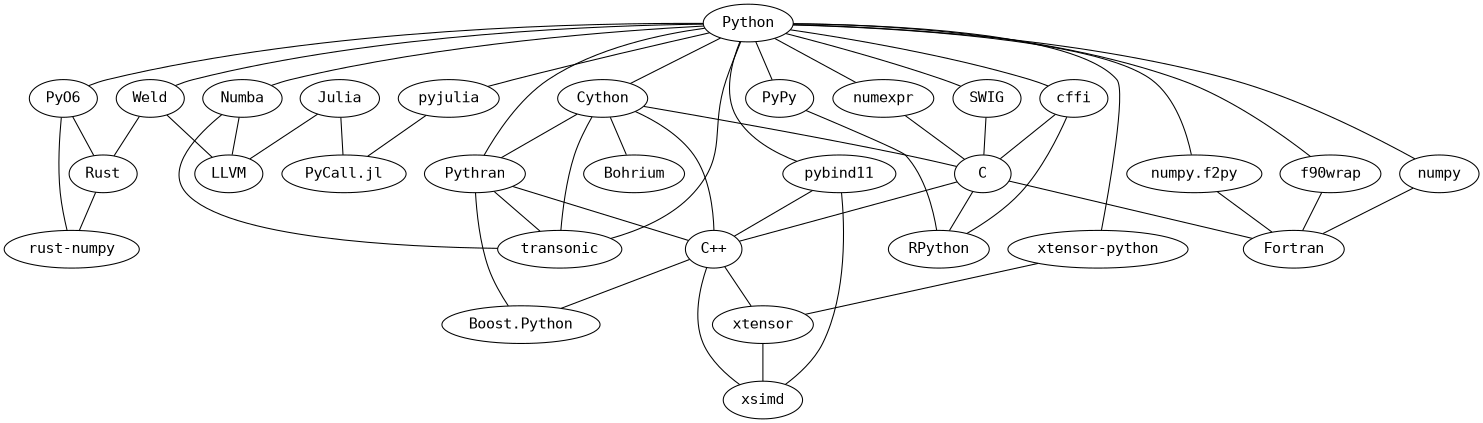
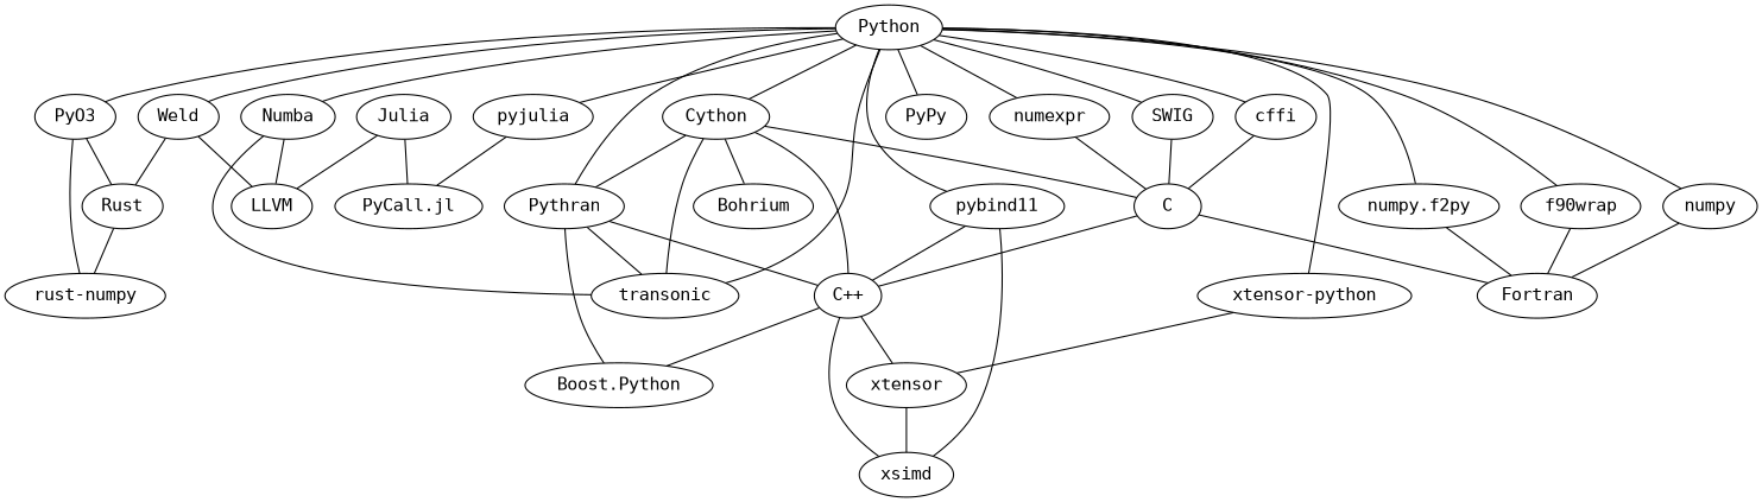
  strict graph {
    fontname="DejaVu Sans Mono"
    node [fontname="DejaVu Sans Mono" value=skyblue]
    edge [fontname="DejaVu Sans Mono"]
    Python
    Cython
    Pythran
    Numba
    "numpy.f2py"
    "xtensor-python" [value=pink]
-   PyO3 [value=goldenrod label=PyO6]
+   PyO3 [value=goldenrod]
    Weld [value=goldenrod]
    PyPy
    pyjulia
    transonic
    f90wrap
    n13 [label=numpy]
    SWIG [value=pink]
    cffi
    numexpr
    pybind11
    C [value=pink]
    "C++" [value=pink]
    Bohrium [value=pink]
    "Boost.Python" [value=pink]
    LLVM [value=slategrey]
    Fortran [value=purple]
    xtensor [value=pink]
    Rust [value=goldenrod]
    "rust-numpy" [value=goldenrod]
-   RPython
    "PyCall.jl" [value=forestgreen]
    xsimd [value=pink]
    Julia [value=forestgreen]
    Python -- Cython
    Python -- Pythran
    Python -- Numba
    Python -- "numpy.f2py"
    Python -- "xtensor-python"
    Python -- PyO3
    Python -- Weld
    Python -- PyPy
    Python -- pyjulia
    Python -- transonic
    Python -- f90wrap
    Python -- n13
    Python -- SWIG
    Python -- cffi
    Python -- numexpr
    Python -- pybind11
    Cython -- Pythran
    Cython -- transonic
    Cython -- C
    Cython -- "C++"
    Cython -- Bohrium
    Pythran -- transonic
    Pythran -- "C++"
    Pythran -- "Boost.Python"
    Numba -- transonic
    Numba -- LLVM
    "numpy.f2py" -- Fortran
    "xtensor-python" -- xtensor
    PyO3 -- Rust
    PyO3 -- "rust-numpy"
    Weld -- LLVM
    Weld -- Rust
-   PyPy -- RPython
    pyjulia -- "PyCall.jl"
    f90wrap -- Fortran
    n13 -- Fortran
    SWIG -- C
    cffi -- C
-   cffi -- RPython
    numexpr -- C
    pybind11 -- "C++"
    pybind11 -- xsimd
    C -- "C++"
    C -- Fortran
-   C -- RPython
    "C++" -- "Boost.Python"
    "C++" -- xtensor
    "C++" -- xsimd
    xtensor -- xsimd
    Rust -- "rust-numpy"
    Julia -- LLVM
    Julia -- "PyCall.jl"
  }
